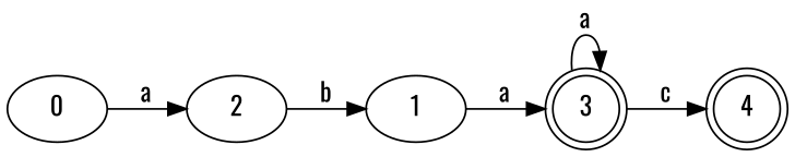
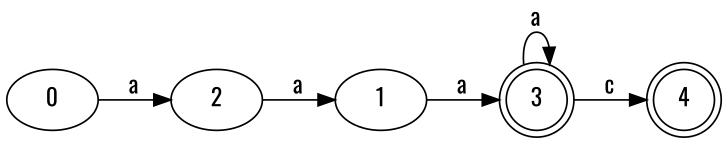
  digraph {
    fontname=Oswald
    rankdir=LR
    node [fontname=Oswald]
    edge [fontname=Oswald]
    n1 [label=0]
    n2 [label=2]
    n3 [label=1]
    n4 [label=3 shape=doublecircle]
    n5 [label=4 shape=doublecircle]
    n1 -> n2 [label=a]
-   n2 -> n3 [label=b]
+   n2 -> n3 [label=a]
    n3 -> n4 [label=a]
    n4 -> n4 [label=a]
    n4 -> n5 [label=c]
  }
